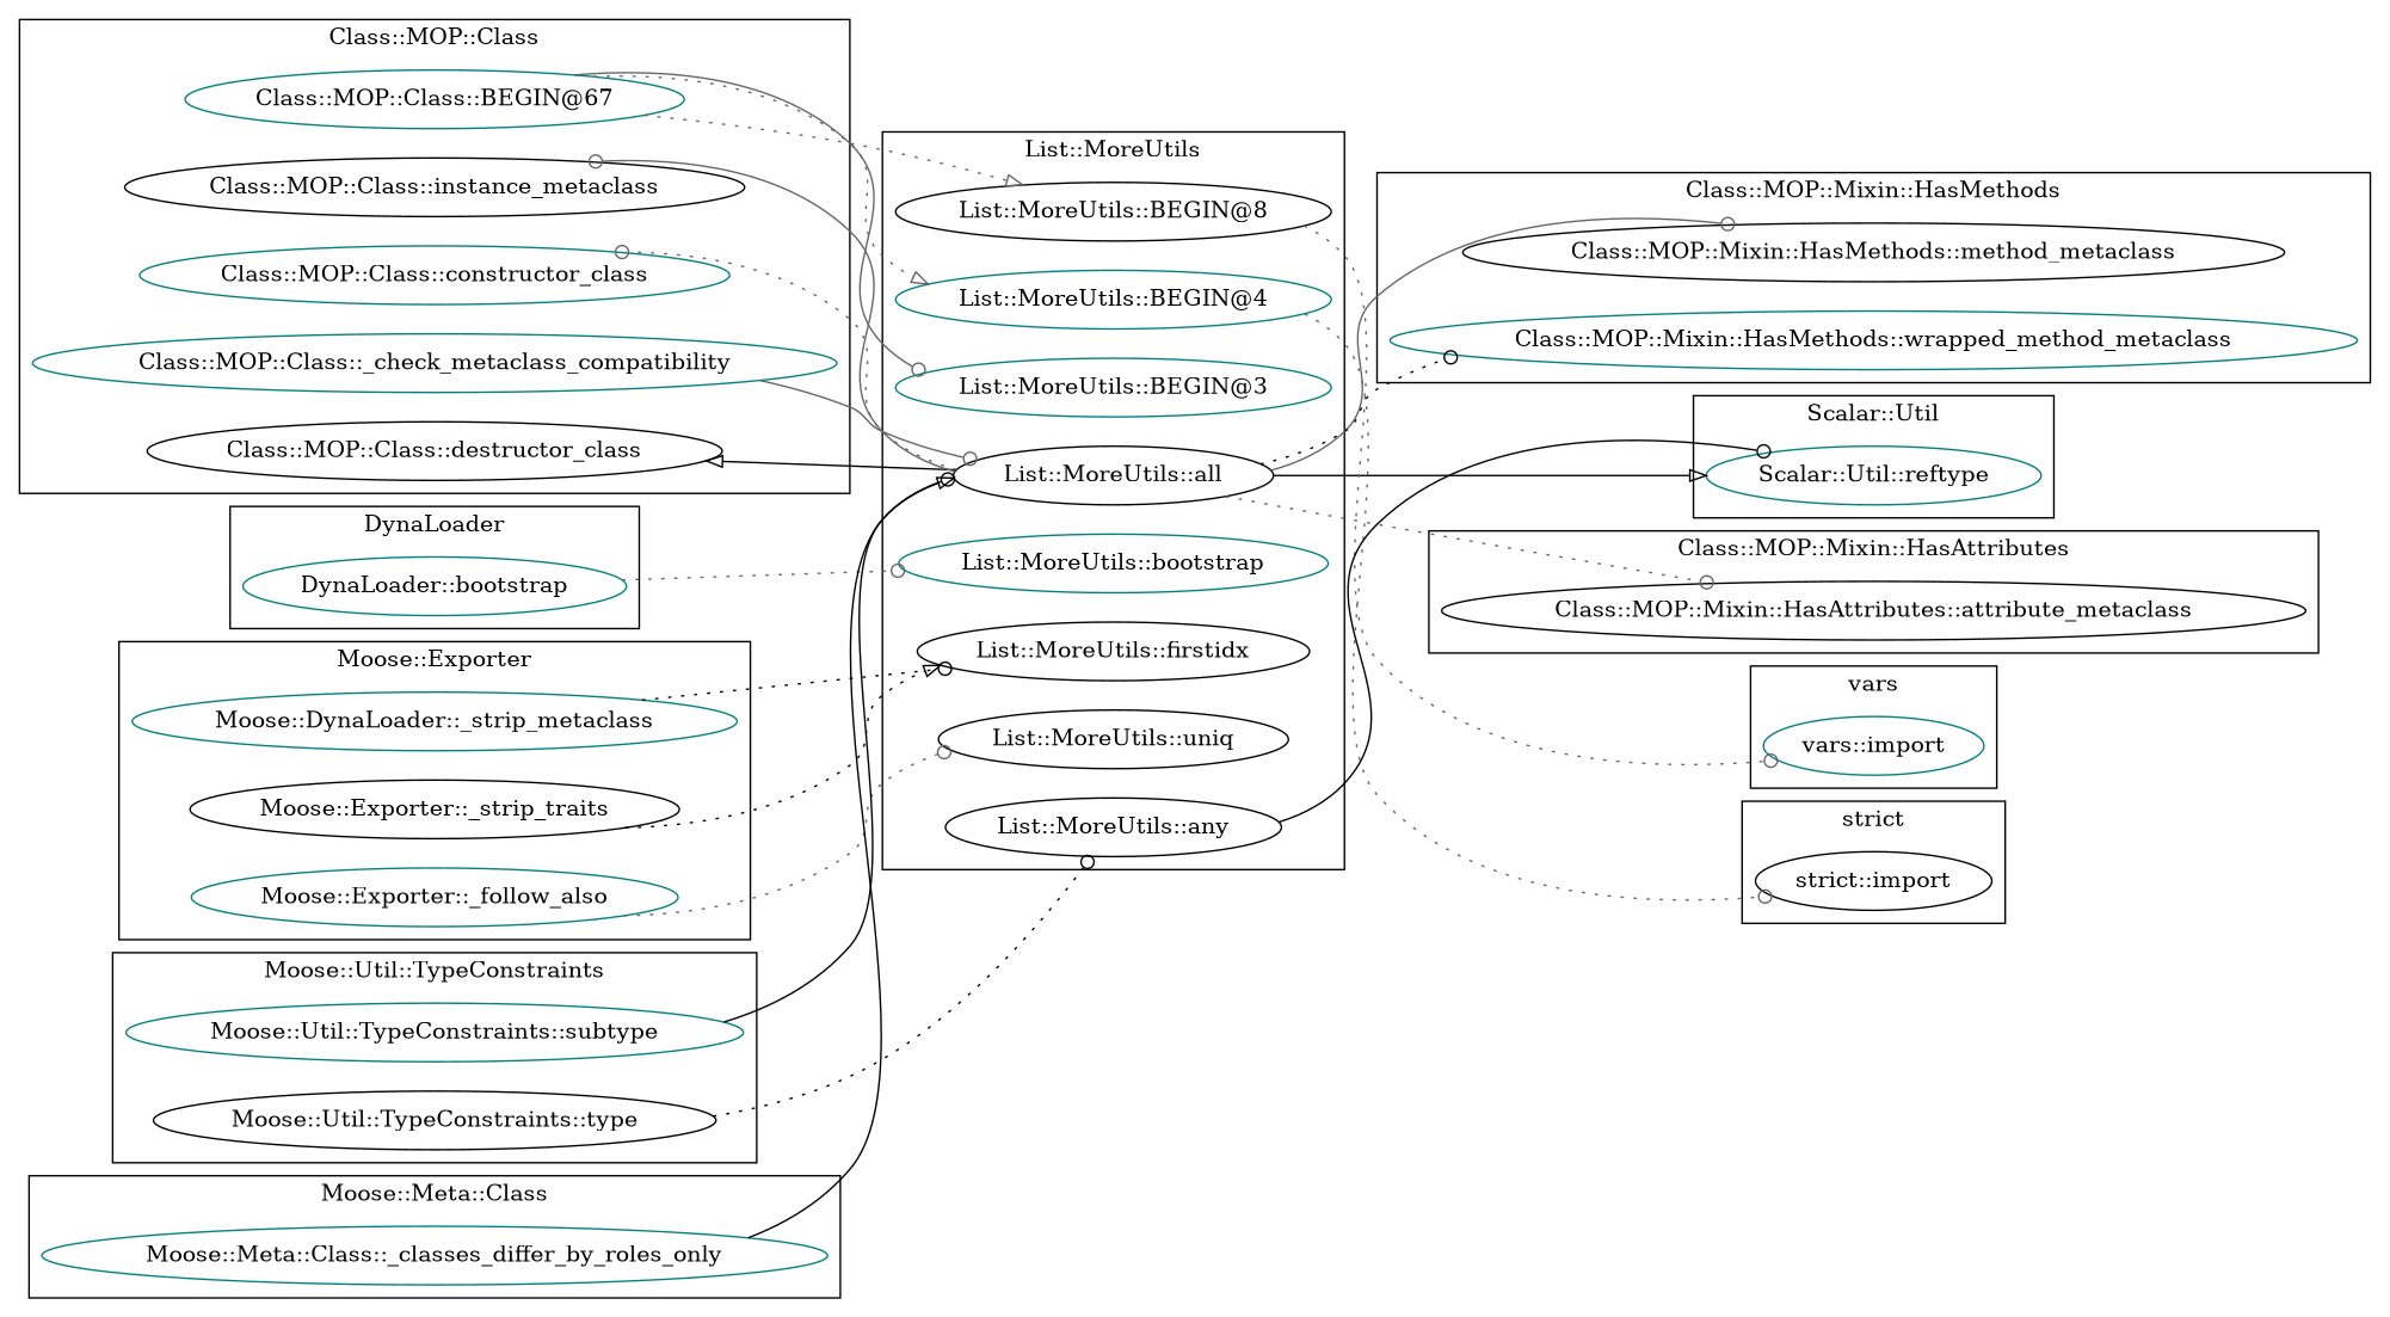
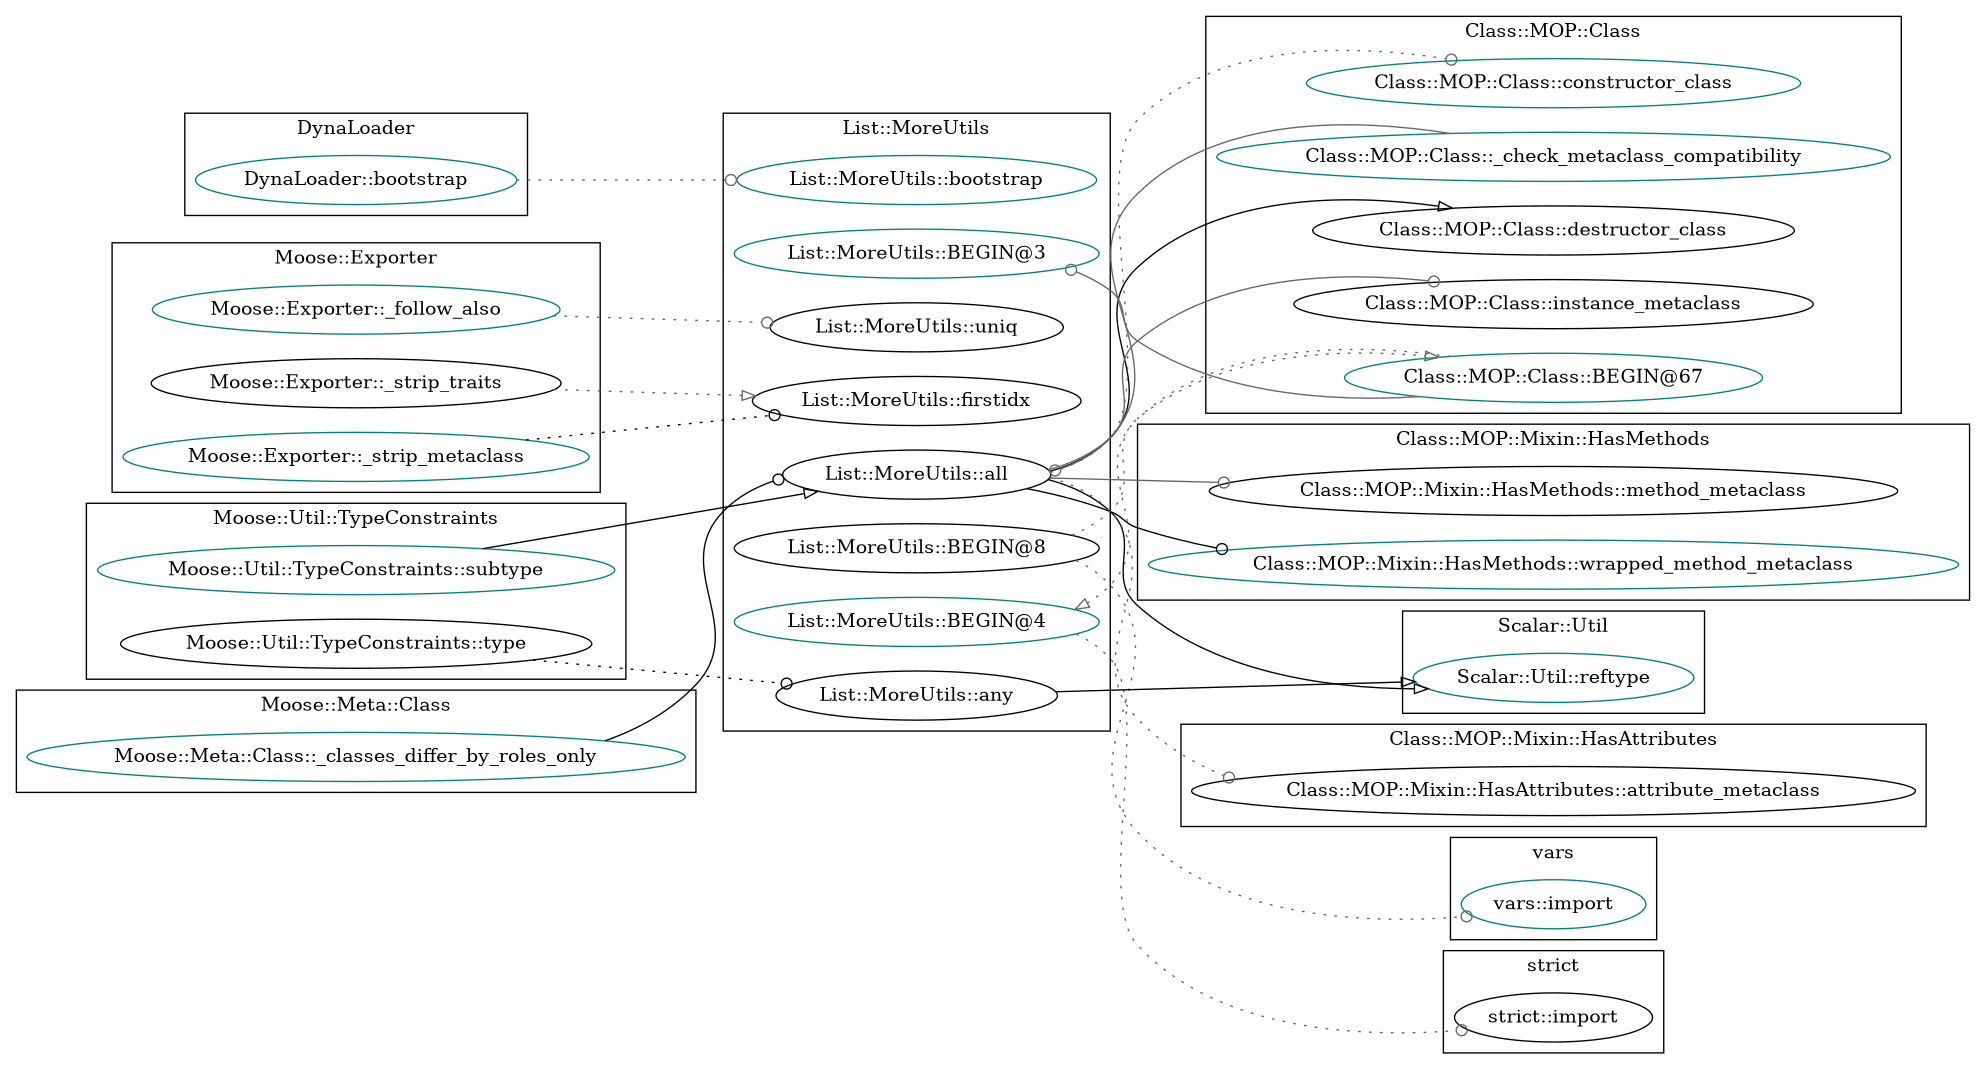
  digraph {
    rankdir=LR
    node [color=teal]
    edge [arrowhead=odot color=gray40 style=dotted]
    "List::MoreUtils::all" [color=black]
    "List::MoreUtils::BEGIN@8" [color=black]
    "List::MoreUtils::bootstrap"
    "List::MoreUtils::BEGIN@4"
    "List::MoreUtils::uniq" [color=black]
    "List::MoreUtils::BEGIN@3"
    "List::MoreUtils::any" [color=black]
    "List::MoreUtils::firstidx" [color=black]
    "DynaLoader::bootstrap"
    "vars::import"
    "Class::MOP::Class::_check_metaclass_compatibility"
    "Class::MOP::Class::destructor_class" [color=black]
    "Class::MOP::Class::instance_metaclass" [color=black]
    n14 [label="Class::MOP::Class::BEGIN@67"]
    "Class::MOP::Class::constructor_class"
    "Moose::Exporter::_follow_also"
    "Moose::Exporter::_strip_traits" [color=black]
-   "Moose::Exporter::_strip_metaclass" [label="Moose::DynaLoader::_strip_metaclass"]
+   "Moose::Exporter::_strip_metaclass"
    "strict::import" [color=black]
    "Class::MOP::Mixin::HasMethods::method_metaclass" [color=black]
    "Class::MOP::Mixin::HasMethods::wrapped_method_metaclass"
    "Moose::Util::TypeConstraints::subtype"
    "Moose::Util::TypeConstraints::type" [color=black]
    "Scalar::Util::reftype"
    "Moose::Meta::Class::_classes_differ_by_roles_only"
    "Class::MOP::Mixin::HasAttributes::attribute_metaclass" [color=black]
    subgraph cluster_1 {
      label="List::MoreUtils"
      "List::MoreUtils::all"
      "List::MoreUtils::BEGIN@8"
      "List::MoreUtils::bootstrap"
      "List::MoreUtils::BEGIN@4"
      "List::MoreUtils::uniq"
      "List::MoreUtils::BEGIN@3"
      "List::MoreUtils::any"
      "List::MoreUtils::firstidx"
    }
    subgraph cluster_2 {
      label=DynaLoader
      "DynaLoader::bootstrap"
    }
    subgraph cluster_3 {
      label=vars
      "vars::import"
    }
    subgraph cluster_4 {
      label="Class::MOP::Class"
      "Class::MOP::Class::_check_metaclass_compatibility"
      "Class::MOP::Class::destructor_class"
      "Class::MOP::Class::instance_metaclass"
      n14
      "Class::MOP::Class::constructor_class"
    }
    subgraph cluster_5 {
      label="Moose::Exporter"
      "Moose::Exporter::_follow_also"
      "Moose::Exporter::_strip_traits"
      "Moose::Exporter::_strip_metaclass"
    }
    subgraph cluster_6 {
      label="strict"
      "strict::import"
    }
    subgraph cluster_7 {
      label="Class::MOP::Mixin::HasMethods"
      "Class::MOP::Mixin::HasMethods::method_metaclass"
      "Class::MOP::Mixin::HasMethods::wrapped_method_metaclass"
    }
    subgraph cluster_8 {
      label="Moose::Util::TypeConstraints"
      "Moose::Util::TypeConstraints::subtype"
      "Moose::Util::TypeConstraints::type"
    }
    subgraph cluster_9 {
      label="Scalar::Util"
      "Scalar::Util::reftype"
    }
    subgraph cluster_10 {
      label="Moose::Meta::Class"
      "Moose::Meta::Class::_classes_differ_by_roles_only"
    }
    subgraph cluster_11 {
      label="Class::MOP::Mixin::HasAttributes"
      "Class::MOP::Mixin::HasAttributes::attribute_metaclass"
    }
    "List::MoreUtils::all" -> "Class::MOP::Class::destructor_class" [arrowhead=onormal color=black style=solid]
    "List::MoreUtils::all" -> "Class::MOP::Class::instance_metaclass" [style=solid]
    "List::MoreUtils::all" -> "Class::MOP::Class::constructor_class"
    "List::MoreUtils::all" -> "Class::MOP::Mixin::HasMethods::method_metaclass" [style=solid]
-   "List::MoreUtils::all" -> "Class::MOP::Mixin::HasMethods::wrapped_method_metaclass" [color=black]
+   "List::MoreUtils::all" -> "Class::MOP::Mixin::HasMethods::wrapped_method_metaclass" [color=black style=solid]
    "List::MoreUtils::all" -> "Scalar::Util::reftype" [arrowhead=onormal color=black style=solid]
    "List::MoreUtils::all" -> "Class::MOP::Mixin::HasAttributes::attribute_metaclass"
    "List::MoreUtils::BEGIN@8" -> "vars::import"
    "List::MoreUtils::BEGIN@4" -> "strict::import"
-   "List::MoreUtils::any" -> "Scalar::Util::reftype" [color=black style=solid]
+   "List::MoreUtils::any" -> "Scalar::Util::reftype" [arrowhead=onormal color=black style=solid]
    "DynaLoader::bootstrap" -> "List::MoreUtils::bootstrap"
    "Class::MOP::Class::_check_metaclass_compatibility" -> "List::MoreUtils::all" [style=solid]
-   n14 -> "List::MoreUtils::BEGIN@8" [arrowhead=onormal]
+   "List::MoreUtils::BEGIN@8" -> n14 [arrowhead=onormal]
    n14 -> "List::MoreUtils::BEGIN@4" [arrowhead=onormal]
    n14 -> "List::MoreUtils::BEGIN@3" [style=solid]
    "Moose::Exporter::_follow_also" -> "List::MoreUtils::uniq"
-   "Moose::Exporter::_strip_traits" -> "List::MoreUtils::firstidx" [arrowhead=onormal color=black]
+   "Moose::Exporter::_strip_traits" -> "List::MoreUtils::firstidx" [arrowhead=onormal]
    "Moose::Exporter::_strip_metaclass" -> "List::MoreUtils::firstidx" [color=black]
    "Moose::Util::TypeConstraints::subtype" -> "List::MoreUtils::all" [arrowhead=onormal color=black style=solid]
    "Moose::Util::TypeConstraints::type" -> "List::MoreUtils::any" [color=black]
    "Moose::Meta::Class::_classes_differ_by_roles_only" -> "List::MoreUtils::all" [color=black style=solid]
  }
